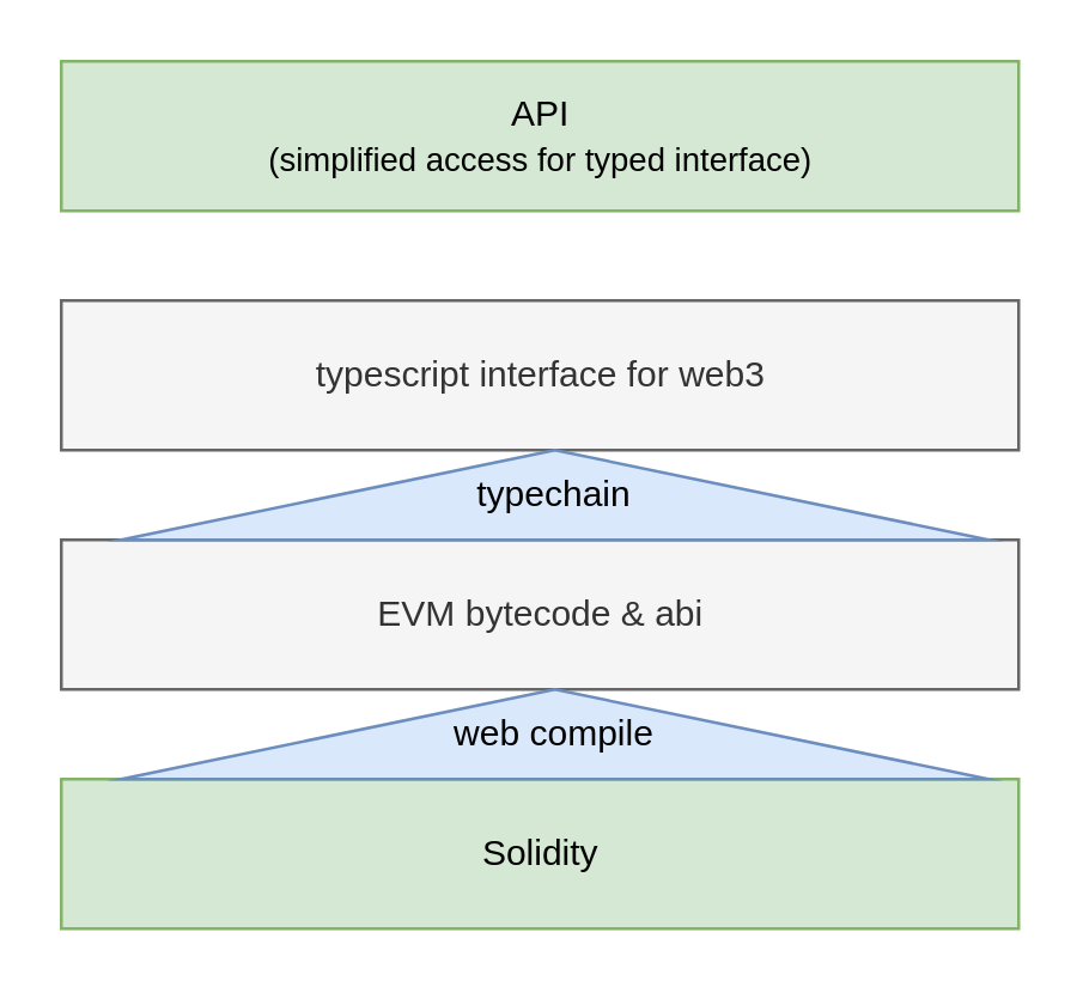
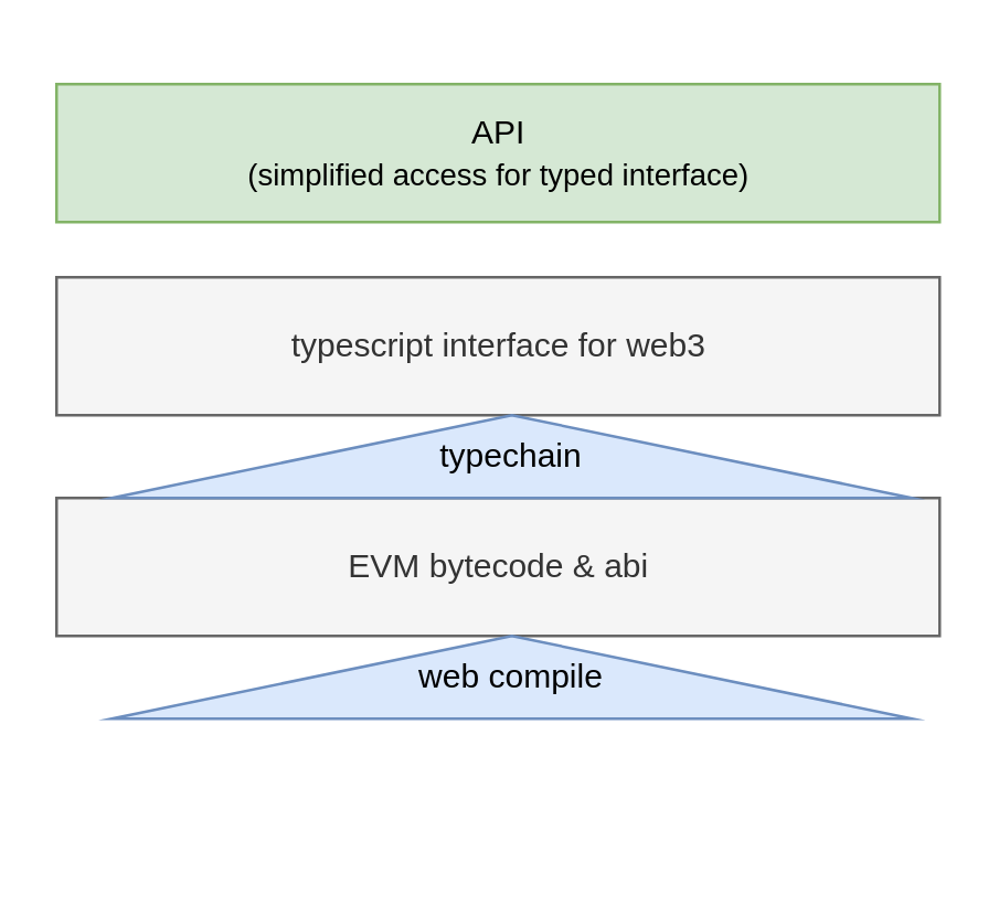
  <mxCell id="0" />
  <mxCell id="1" parent="0" />
- <mxCell id="2" value="Solidity" style="html=1;dashed=0;whitespace=wrap;fillColor=#d5e8d4;strokeColor=#82b366;" vertex="1" parent="1"><mxGeometry x="20" y="260" width="320" height="50" as="geometry" /></mxCell>
  <mxCell id="3" value="EVM bytecode &amp;amp; abi" style="html=1;dashed=0;whitespace=wrap;fillColor=#f5f5f5;strokeColor=#666666;fontColor=#333333;" vertex="1" parent="1"><mxGeometry x="20" y="180" width="320" height="50" as="geometry" /></mxCell>
  <mxCell id="4" value="typescript interface for web3" style="html=1;dashed=0;whitespace=wrap;fillColor=#f5f5f5;strokeColor=#666666;fontColor=#333333;" vertex="1" parent="1"><mxGeometry x="20" y="100" width="320" height="50" as="geometry" /></mxCell>
  <mxCell id="5" value="web compile" style="triangle;whiteSpace=wrap;html=1;direction=north;fillColor=#dae8fc;strokeColor=#6c8ebf;" vertex="1" parent="1"><mxGeometry x="40" y="230" width="290" height="30" as="geometry" /></mxCell>
  <mxCell id="6" value="typechain" style="triangle;whiteSpace=wrap;html=1;direction=north;fillColor=#dae8fc;strokeColor=#6c8ebf;" vertex="1" parent="1"><mxGeometry x="40" y="150" width="290" height="30" as="geometry" /></mxCell>
- <mxCell id="7" value="API&lt;br&gt;&lt;font style=&quot;font-size: 11px&quot;&gt;(simplified access for typed interface)&lt;/font&gt;" style="html=1;dashed=0;whitespace=wrap;fillColor=#d5e8d4;strokeColor=#82b366;" vertex="1" parent="1"><mxGeometry x="20" y="20" width="320" height="50" as="geometry" /></mxCell>
+ <mxCell id="7" value="API&lt;br&gt;&lt;font style=&quot;font-size: 11px&quot;&gt;(simplified access for typed interface)&lt;/font&gt;" style="html=1;dashed=0;whitespace=wrap;fillColor=#d5e8d4;strokeColor=#82b366;" vertex="1" parent="1"><mxGeometry x="20" y="30" width="320" height="50" as="geometry" /></mxCell>
